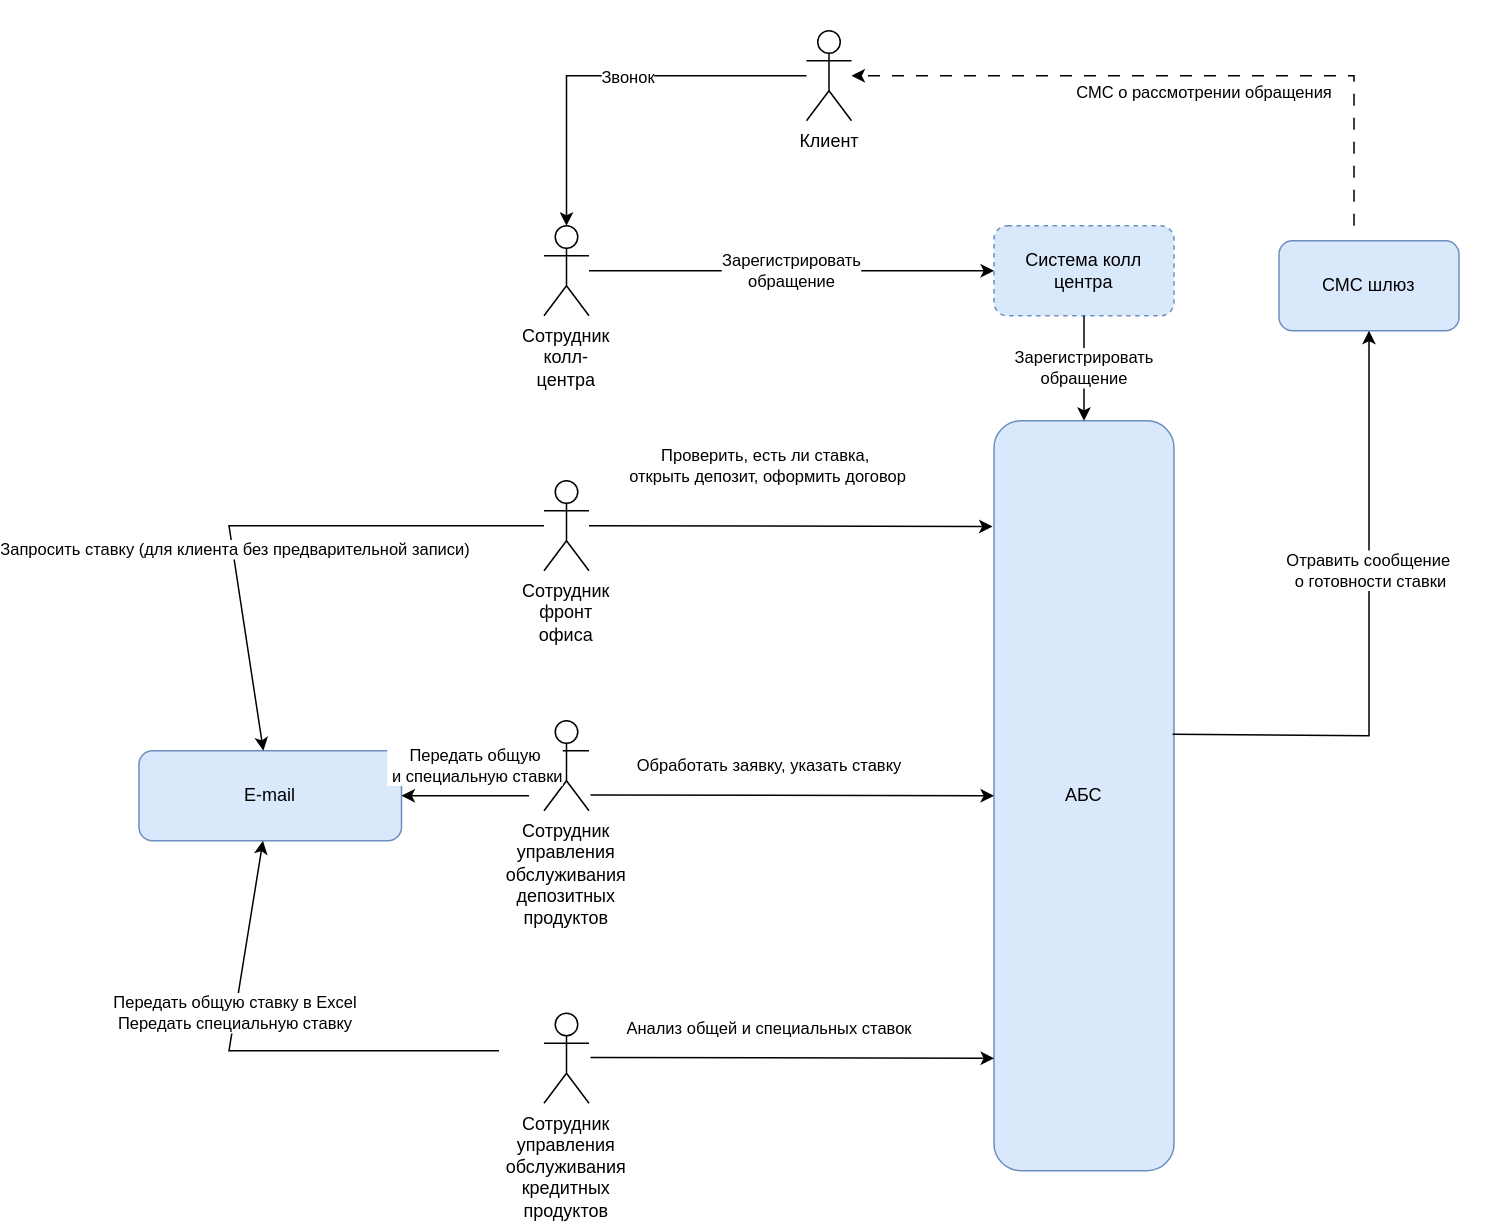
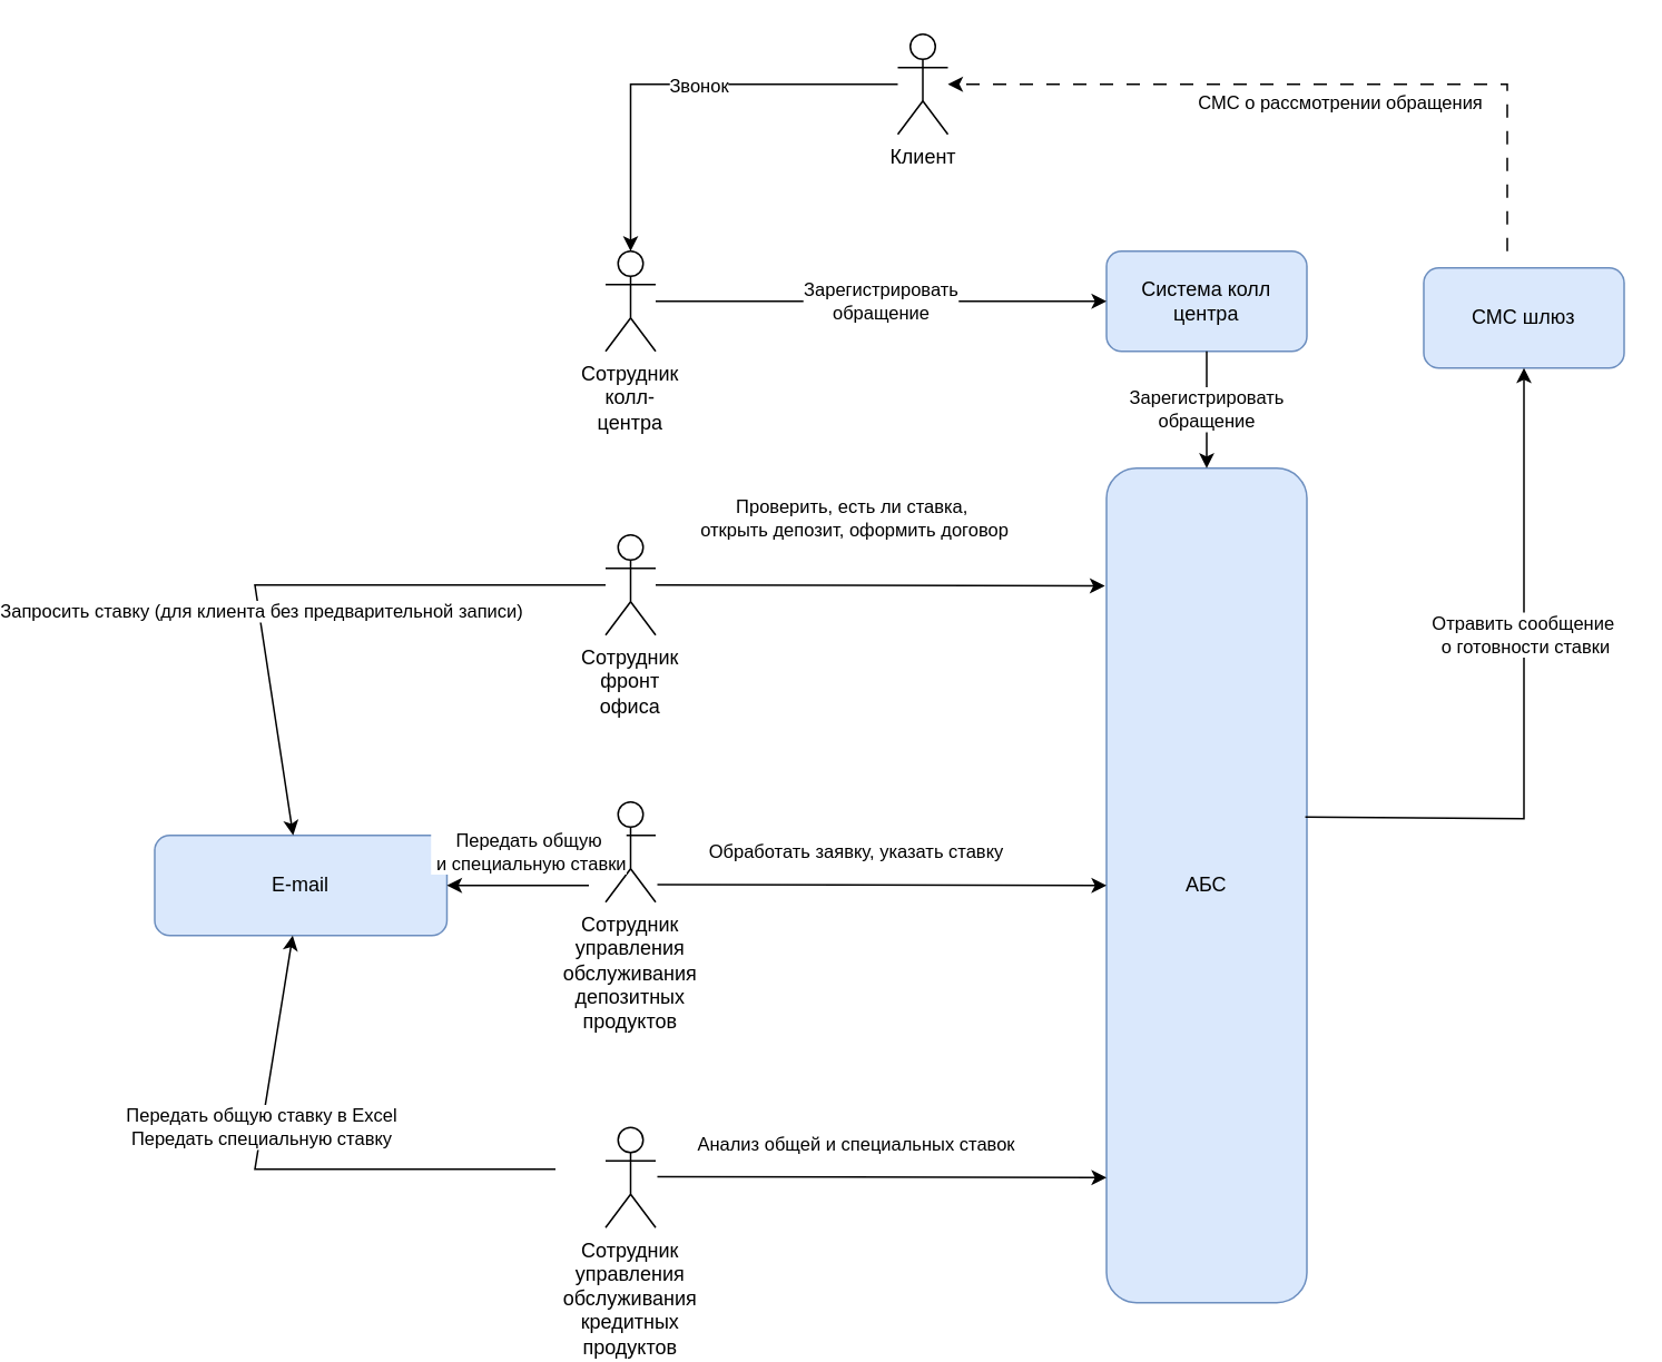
  <mxCell id="0" />
  <mxCell id="1" parent="0" />
  <mxCell id="2" value="Клиент" style="shape=umlActor;verticalLabelPosition=bottom;verticalAlign=top;html=1;outlineConnect=0;" vertex="1" parent="1"><mxGeometry x="465" y="20" width="30" height="60" as="geometry" /></mxCell>
  <mxCell id="3" value="АБС" style="rounded=1;whiteSpace=wrap;html=1;fillColor=#dae8fc;strokeColor=#6c8ebf;" vertex="1" parent="1"><mxGeometry x="590" y="280" width="120" height="500" as="geometry" /></mxCell>
- <mxCell id="4" value="Система колл центра" style="rounded=1;whiteSpace=wrap;html=1;fillColor=#dae8fc;strokeColor=#6c8ebf;dashed=1;" vertex="1" parent="1"><mxGeometry x="590" y="150" width="120" height="60" as="geometry" /></mxCell>
+ <mxCell id="4" value="Система колл центра" style="rounded=1;whiteSpace=wrap;html=1;fillColor=#dae8fc;strokeColor=#6c8ebf;" vertex="1" parent="1"><mxGeometry x="590" y="150" width="120" height="60" as="geometry" /></mxCell>
  <mxCell id="5" value="СМС шлюз" style="rounded=1;whiteSpace=wrap;html=1;fillColor=#dae8fc;strokeColor=#6c8ebf;" vertex="1" parent="1"><mxGeometry x="780" y="160" width="120" height="60" as="geometry" /></mxCell>
  <mxCell id="6" value="E-mail" style="rounded=1;whiteSpace=wrap;html=1;fillColor=#dae8fc;strokeColor=#6c8ebf;" vertex="1" parent="1"><mxGeometry x="20" y="500" width="175" height="60" as="geometry" /></mxCell>
  <mxCell id="7" value="Сотрудник фронт офиса" style="shape=umlActor;verticalLabelPosition=bottom;verticalAlign=top;html=1;outlineConnect=0;whiteSpace=wrap;" vertex="1" parent="1"><mxGeometry x="290" y="320" width="30" height="60" as="geometry" /></mxCell>
  <mxCell id="8" value="Сотрудник управления обслуживания депозитных продуктов" style="shape=umlActor;verticalLabelPosition=bottom;verticalAlign=top;html=1;outlineConnect=0;whiteSpace=wrap;" vertex="1" parent="1"><mxGeometry x="290" y="480" width="30" height="60" as="geometry" /></mxCell>
  <mxCell id="9" value="Сотрудник управления обслуживания кредитных продуктов" style="shape=umlActor;verticalLabelPosition=bottom;verticalAlign=top;html=1;outlineConnect=0;whiteSpace=wrap;" vertex="1" parent="1"><mxGeometry x="290" y="675" width="30" height="60" as="geometry" /></mxCell>
  <mxCell id="10" value="Сотрудник колл-центра" style="shape=umlActor;verticalLabelPosition=bottom;verticalAlign=top;html=1;outlineConnect=0;whiteSpace=wrap;" vertex="1" parent="1"><mxGeometry x="290" y="150" width="30" height="60" as="geometry" /></mxCell>
  <mxCell id="11" value="" style="endArrow=classic;html=1;rounded=0;dashed=0;dashPattern=8 8;" edge="1" parent="1" source="2" target="10"><mxGeometry width="50" height="50" relative="1" as="geometry"><mxPoint x="500" y="300" as="sourcePoint" /><mxPoint x="330" y="160" as="targetPoint" /><Array as="points"><mxPoint x="305" y="50" /></Array></mxGeometry></mxCell>
  <mxCell id="12" value="Звонок" style="edgeLabel;html=1;align=center;verticalAlign=middle;resizable=0;points=[];" vertex="1" connectable="0" parent="11"><mxGeometry x="-0.076" relative="1" as="geometry"><mxPoint as="offset" /></mxGeometry></mxCell>
  <mxCell id="13" value="Зарегистрировать&lt;div&gt;обращение&lt;/div&gt;" style="endArrow=classic;html=1;rounded=0;entryX=0;entryY=0.5;entryDx=0;entryDy=0;" edge="1" parent="1" source="10" target="4"><mxGeometry width="50" height="50" relative="1" as="geometry"><mxPoint x="500" y="300" as="sourcePoint" /><mxPoint x="550" y="250" as="targetPoint" /></mxGeometry></mxCell>
  <mxCell id="14" value="Зарегистрировать&lt;div&gt;обращение&lt;/div&gt;" style="endArrow=classic;html=1;rounded=0;" edge="1" parent="1" source="4" target="3"><mxGeometry width="50" height="50" relative="1" as="geometry"><mxPoint x="330" y="190" as="sourcePoint" /><mxPoint x="490" y="190" as="targetPoint" /></mxGeometry></mxCell>
  <mxCell id="15" value="Проверить, есть ли&amp;nbsp;&lt;span style=&quot;color: light-dark(rgb(0, 0, 0), rgb(255, 255, 255)); background-color: light-dark(#ffffff, var(--ge-dark-color, #121212));&quot;&gt;ставка,&amp;nbsp;&lt;/span&gt;&lt;div&gt;&lt;span style=&quot;color: light-dark(rgb(0, 0, 0), rgb(255, 255, 255)); background-color: light-dark(#ffffff, var(--ge-dark-color, #121212));&quot;&gt;открыть депозит, оформить договор&lt;/span&gt;&lt;/div&gt;" style="endArrow=classic;html=1;rounded=0;entryX=-0.008;entryY=0.141;entryDx=0;entryDy=0;entryPerimeter=0;" edge="1" parent="1" source="7" target="3"><mxGeometry x="-0.117" y="40" width="50" height="50" relative="1" as="geometry"><mxPoint x="330" y="190" as="sourcePoint" /><mxPoint x="490" y="190" as="targetPoint" /><mxPoint as="offset" /></mxGeometry></mxCell>
  <mxCell id="16" value="" style="endArrow=classic;html=1;rounded=0;" edge="1" parent="1" source="7" target="6"><mxGeometry width="50" height="50" relative="1" as="geometry"><mxPoint x="500" y="420" as="sourcePoint" /><mxPoint x="550" y="370" as="targetPoint" /><Array as="points"><mxPoint x="80" y="350" /></Array></mxGeometry></mxCell>
  <mxCell id="17" value="Запросить ставку (для клиента без предварительной записи)" style="edgeLabel;html=1;align=center;verticalAlign=middle;resizable=0;points=[];" vertex="1" connectable="0" parent="16"><mxGeometry x="0.25" y="1" relative="1" as="geometry"><mxPoint as="offset" /></mxGeometry></mxCell>
  <mxCell id="18" value="" style="endArrow=classic;html=1;rounded=0;exitX=0.992;exitY=0.418;exitDx=0;exitDy=0;exitPerimeter=0;" edge="1" parent="1" source="3" target="5"><mxGeometry width="50" height="50" relative="1" as="geometry"><mxPoint x="709" y="328" as="sourcePoint" /><mxPoint x="550" y="270" as="targetPoint" /><Array as="points"><mxPoint x="840" y="490" /></Array></mxGeometry></mxCell>
  <mxCell id="19" value="Отравить сообщение&amp;nbsp;&lt;div&gt;о готовности ставки&lt;/div&gt;" style="edgeLabel;html=1;align=center;verticalAlign=middle;resizable=0;points=[];" vertex="1" connectable="0" parent="18"><mxGeometry x="-0.414" y="1" relative="1" as="geometry"><mxPoint x="14" y="-109" as="offset" /></mxGeometry></mxCell>
  <mxCell id="20" value="Обработать заявку, указать ставку" style="endArrow=classic;html=1;rounded=0;entryX=0;entryY=0.5;entryDx=0;entryDy=0;" edge="1" parent="1" target="3"><mxGeometry x="-0.116" y="20" width="50" height="50" relative="1" as="geometry"><mxPoint x="321" y="529.5" as="sourcePoint" /><mxPoint x="590" y="530.5" as="targetPoint" /><mxPoint as="offset" /></mxGeometry></mxCell>
  <mxCell id="21" value="" style="endArrow=classic;html=1;rounded=0;dashed=1;dashPattern=8 8;" edge="1" parent="1" target="2"><mxGeometry width="50" height="50" relative="1" as="geometry"><mxPoint x="830" y="150" as="sourcePoint" /><mxPoint x="600" y="140" as="targetPoint" /><Array as="points"><mxPoint x="830" y="50" /></Array></mxGeometry></mxCell>
  <mxCell id="22" value="СМС о рассмотрении обращения" style="edgeLabel;html=1;align=center;verticalAlign=middle;resizable=0;points=[];" vertex="1" connectable="0" parent="21"><mxGeometry x="-0.076" relative="1" as="geometry"><mxPoint y="10" as="offset" /></mxGeometry></mxCell>
  <mxCell id="23" value="Анализ общей и специальных ставок" style="endArrow=classic;html=1;rounded=0;entryX=0;entryY=0.5;entryDx=0;entryDy=0;" edge="1" parent="1"><mxGeometry x="-0.116" y="20" width="50" height="50" relative="1" as="geometry"><mxPoint x="321" y="704.5" as="sourcePoint" /><mxPoint x="590" y="705" as="targetPoint" /><mxPoint as="offset" /></mxGeometry></mxCell>
  <mxCell id="24" value="" style="endArrow=classic;html=1;rounded=0;" edge="1" parent="1" target="6"><mxGeometry width="50" height="50" relative="1" as="geometry"><mxPoint x="260" y="700" as="sourcePoint" /><mxPoint x="90" y="510" as="targetPoint" /><Array as="points"><mxPoint x="80" y="700" /></Array></mxGeometry></mxCell>
  <mxCell id="25" value="Передать общую ставку в Excel&lt;div&gt;Передать специальную ставку&lt;/div&gt;" style="edgeLabel;html=1;align=center;verticalAlign=middle;resizable=0;points=[];" vertex="1" connectable="0" parent="24"><mxGeometry x="0.25" y="1" relative="1" as="geometry"><mxPoint x="1" y="-5" as="offset" /></mxGeometry></mxCell>
  <mxCell id="26" value="Передать общую&lt;div&gt;&amp;nbsp;и&lt;span style=&quot;background-color: light-dark(#ffffff, var(--ge-dark-color, #121212)); color: light-dark(rgb(0, 0, 0), rgb(255, 255, 255));&quot;&gt;&amp;nbsp;специальную ставки&lt;/span&gt;&lt;/div&gt;" style="endArrow=classic;html=1;rounded=0;" edge="1" parent="1" target="6"><mxGeometry x="-0.143" y="-20" width="50" height="50" relative="1" as="geometry"><mxPoint x="280" y="530" as="sourcePoint" /><mxPoint x="600" y="540" as="targetPoint" /><mxPoint as="offset" /></mxGeometry></mxCell>
